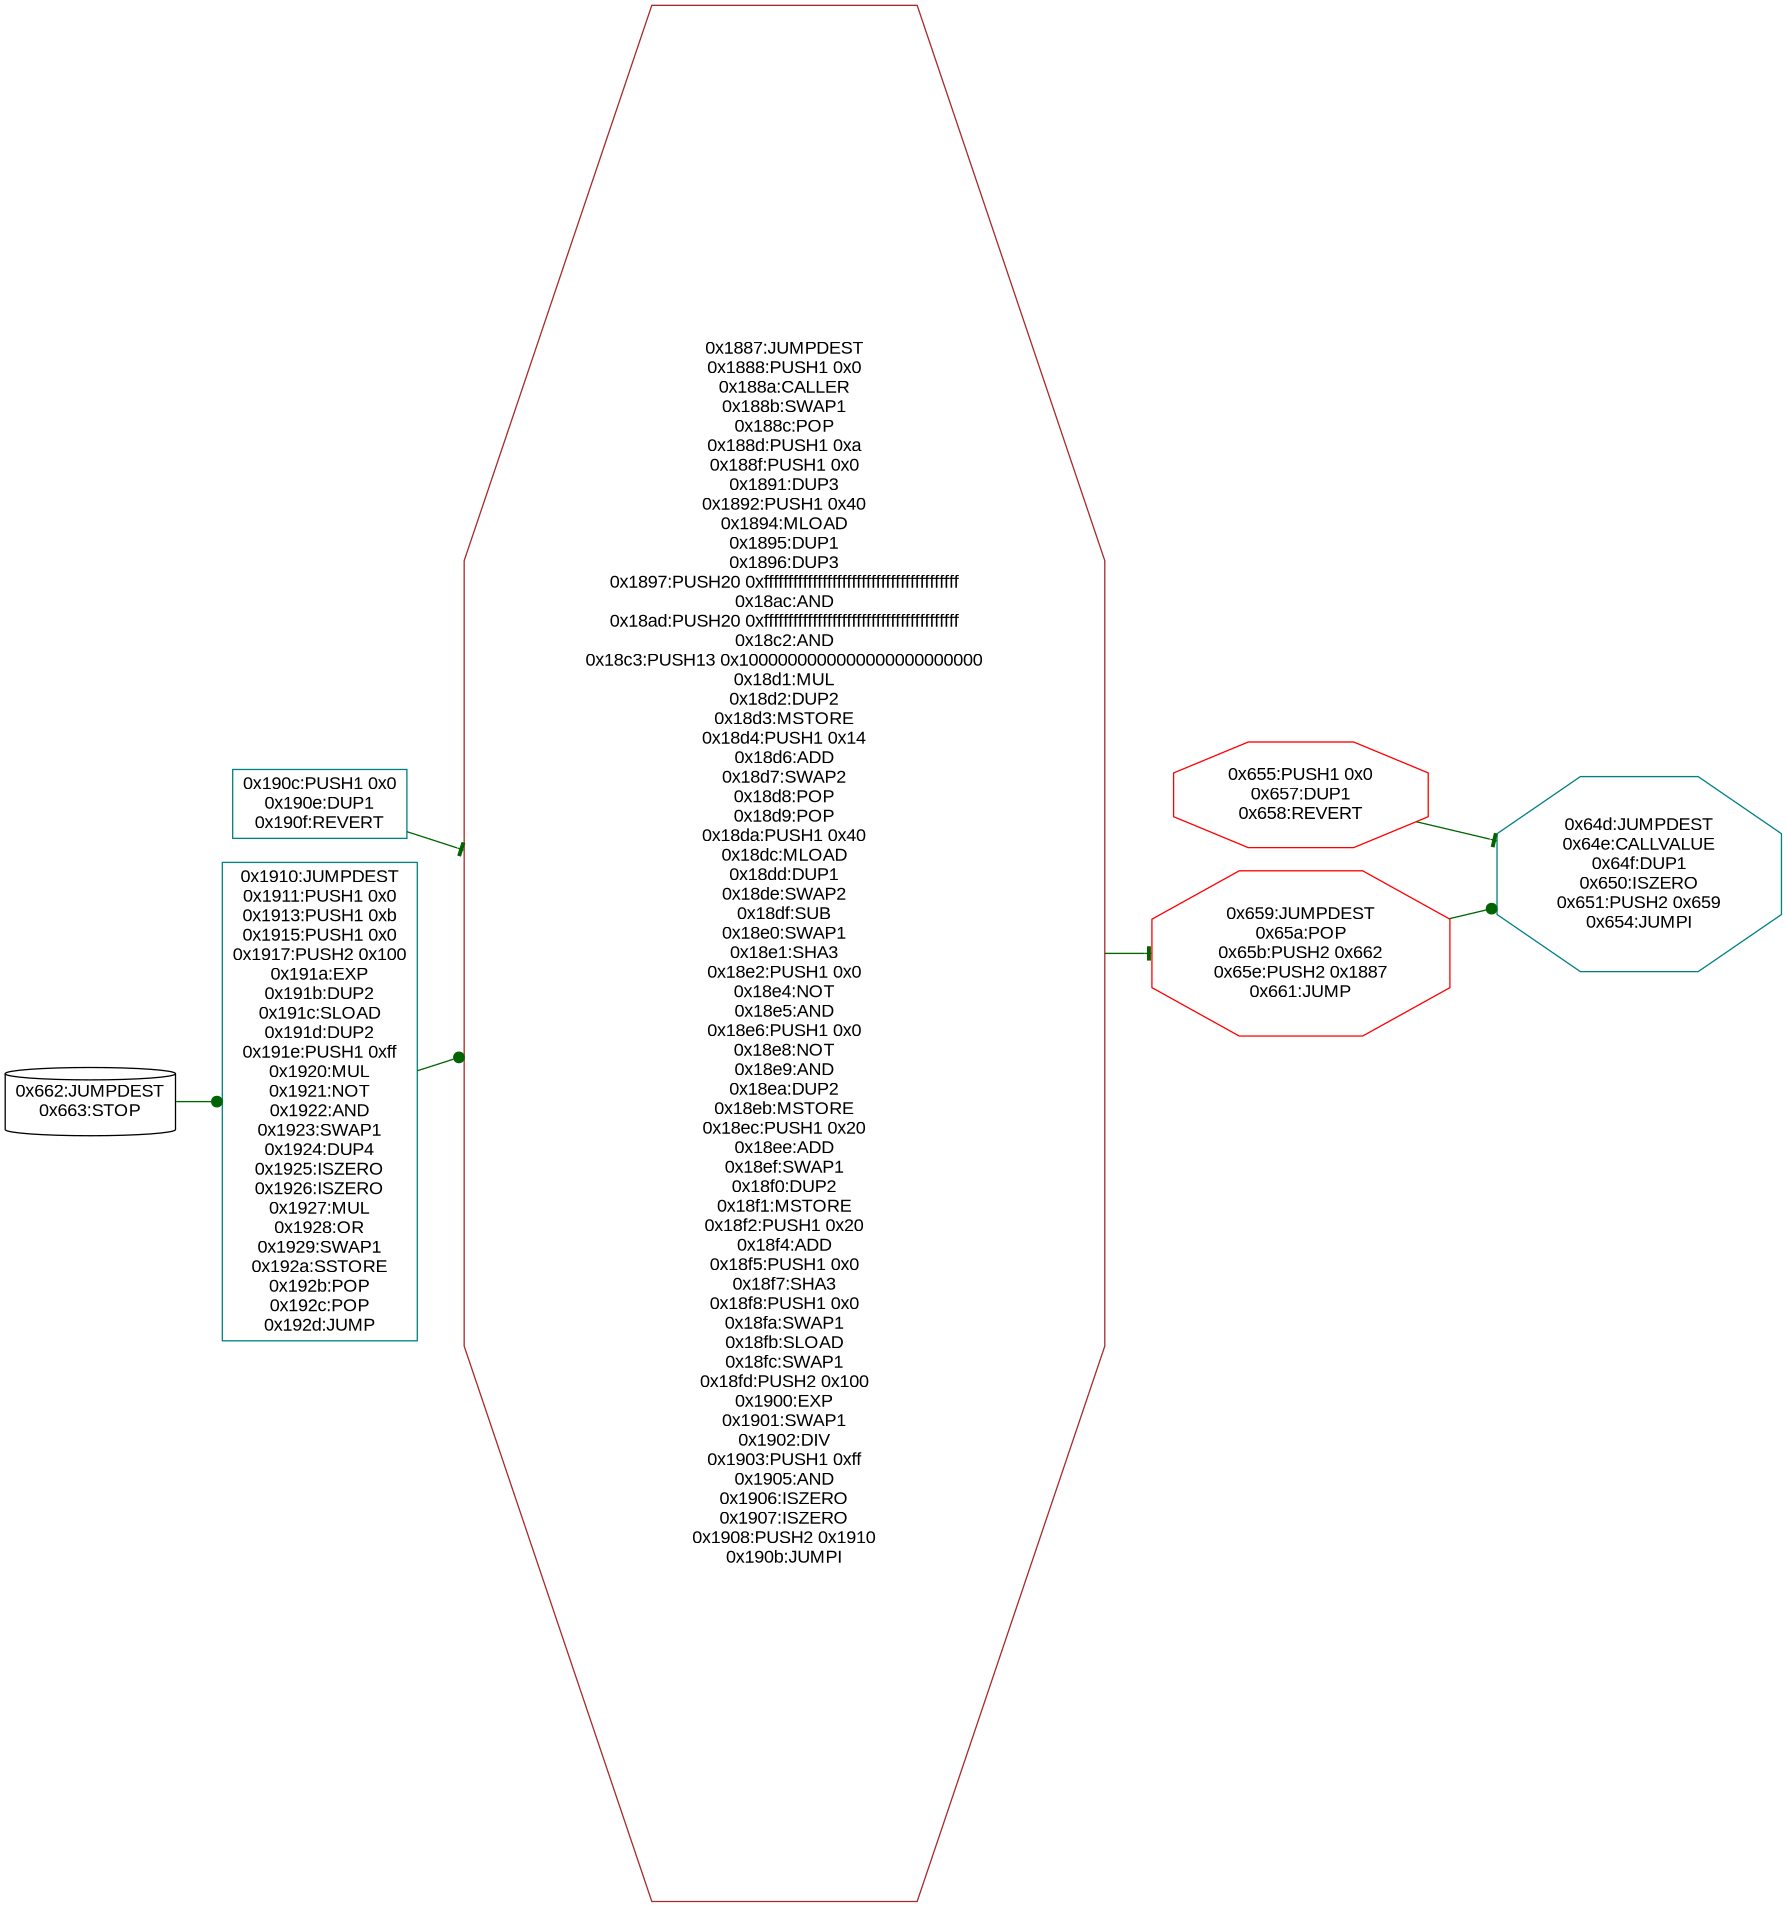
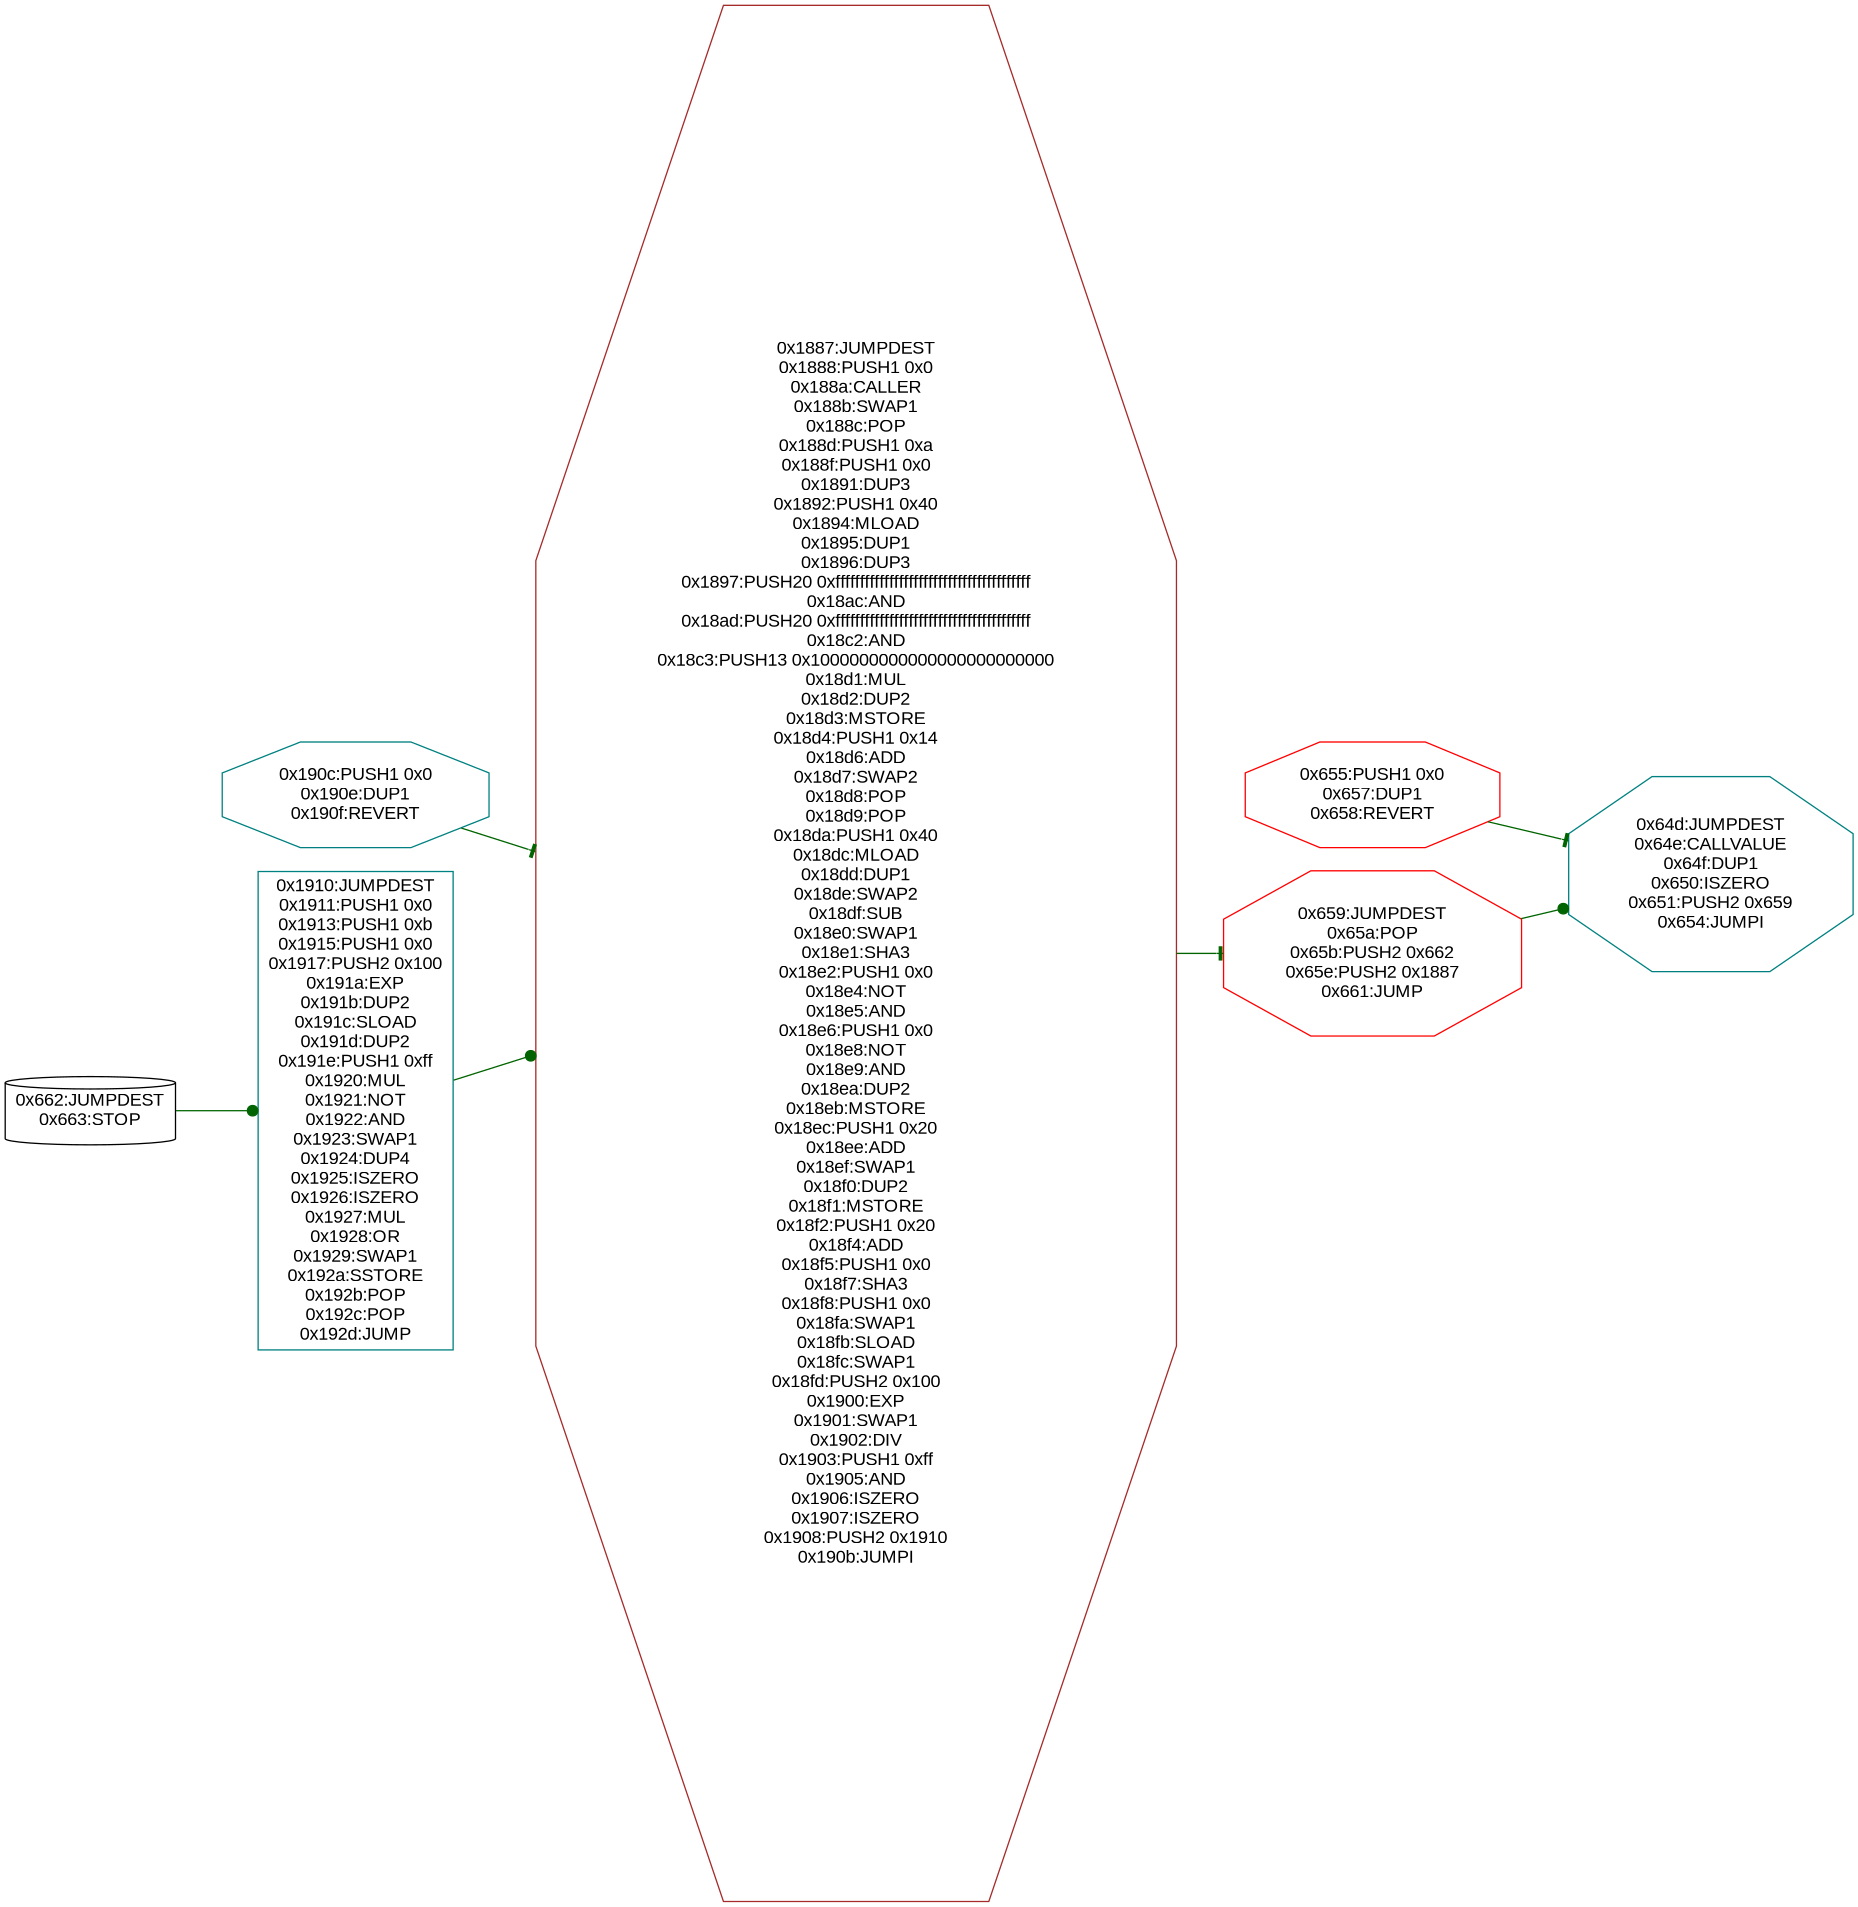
  digraph {
    rankdir=LR
    fontname="Liberation Sans"
    node [color=teal shape=octagon fontname="Liberation Sans"]
    edge [color=darkgreen arrowhead=tee fontname="Liberation Sans"]
    n1 [label="0x64d:JUMPDEST\n0x64e:CALLVALUE\n0x64f:DUP1\n0x650:ISZERO\n0x651:PUSH2 0x659\n0x654:JUMPI"]
    n2 [label="0x655:PUSH1 0x0\n0x657:DUP1\n0x658:REVERT" color=red]
    n3 [label="0x659:JUMPDEST\n0x65a:POP\n0x65b:PUSH2 0x662\n0x65e:PUSH2 0x1887\n0x661:JUMP" color=red]
    n4 [label="0x1887:JUMPDEST\n0x1888:PUSH1 0x0\n0x188a:CALLER\n0x188b:SWAP1\n0x188c:POP\n0x188d:PUSH1 0xa\n0x188f:PUSH1 0x0\n0x1891:DUP3\n0x1892:PUSH1 0x40\n0x1894:MLOAD\n0x1895:DUP1\n0x1896:DUP3\n0x1897:PUSH20 0xffffffffffffffffffffffffffffffffffffffff\n0x18ac:AND\n0x18ad:PUSH20 0xffffffffffffffffffffffffffffffffffffffff\n0x18c2:AND\n0x18c3:PUSH13 0x1000000000000000000000000\n0x18d1:MUL\n0x18d2:DUP2\n0x18d3:MSTORE\n0x18d4:PUSH1 0x14\n0x18d6:ADD\n0x18d7:SWAP2\n0x18d8:POP\n0x18d9:POP\n0x18da:PUSH1 0x40\n0x18dc:MLOAD\n0x18dd:DUP1\n0x18de:SWAP2\n0x18df:SUB\n0x18e0:SWAP1\n0x18e1:SHA3\n0x18e2:PUSH1 0x0\n0x18e4:NOT\n0x18e5:AND\n0x18e6:PUSH1 0x0\n0x18e8:NOT\n0x18e9:AND\n0x18ea:DUP2\n0x18eb:MSTORE\n0x18ec:PUSH1 0x20\n0x18ee:ADD\n0x18ef:SWAP1\n0x18f0:DUP2\n0x18f1:MSTORE\n0x18f2:PUSH1 0x20\n0x18f4:ADD\n0x18f5:PUSH1 0x0\n0x18f7:SHA3\n0x18f8:PUSH1 0x0\n0x18fa:SWAP1\n0x18fb:SLOAD\n0x18fc:SWAP1\n0x18fd:PUSH2 0x100\n0x1900:EXP\n0x1901:SWAP1\n0x1902:DIV\n0x1903:PUSH1 0xff\n0x1905:AND\n0x1906:ISZERO\n0x1907:ISZERO\n0x1908:PUSH2 0x1910\n0x190b:JUMPI" color=brown]
-   n5 [label="0x190c:PUSH1 0x0\n0x190e:DUP1\n0x190f:REVERT" shape=box]
+   n5 [label="0x190c:PUSH1 0x0\n0x190e:DUP1\n0x190f:REVERT"]
    n6 [label="0x1910:JUMPDEST\n0x1911:PUSH1 0x0\n0x1913:PUSH1 0xb\n0x1915:PUSH1 0x0\n0x1917:PUSH2 0x100\n0x191a:EXP\n0x191b:DUP2\n0x191c:SLOAD\n0x191d:DUP2\n0x191e:PUSH1 0xff\n0x1920:MUL\n0x1921:NOT\n0x1922:AND\n0x1923:SWAP1\n0x1924:DUP4\n0x1925:ISZERO\n0x1926:ISZERO\n0x1927:MUL\n0x1928:OR\n0x1929:SWAP1\n0x192a:SSTORE\n0x192b:POP\n0x192c:POP\n0x192d:JUMP" shape=box]
    n7 [label="0x662:JUMPDEST\n0x663:STOP" color=black shape=cylinder]
    n2 -> n1
    n3 -> n1 [arrowhead=dot]
    n4 -> n3
    n5 -> n4
    n6 -> n4 [arrowhead=dot]
    n7 -> n6 [arrowhead=dot]
  }
